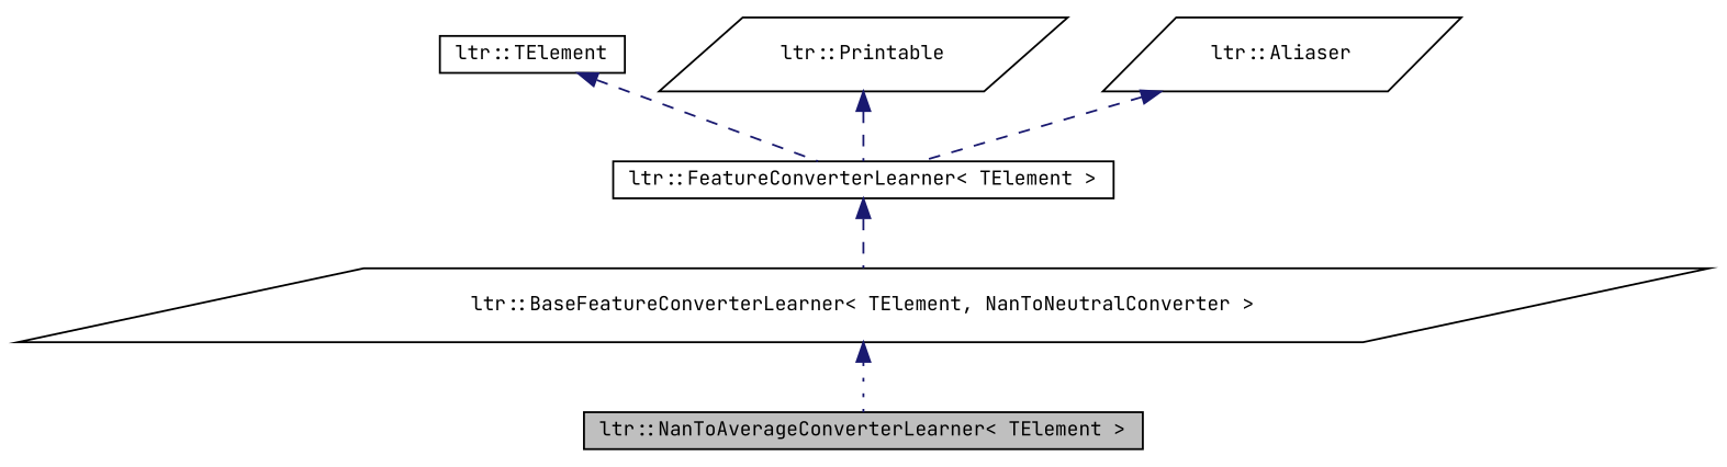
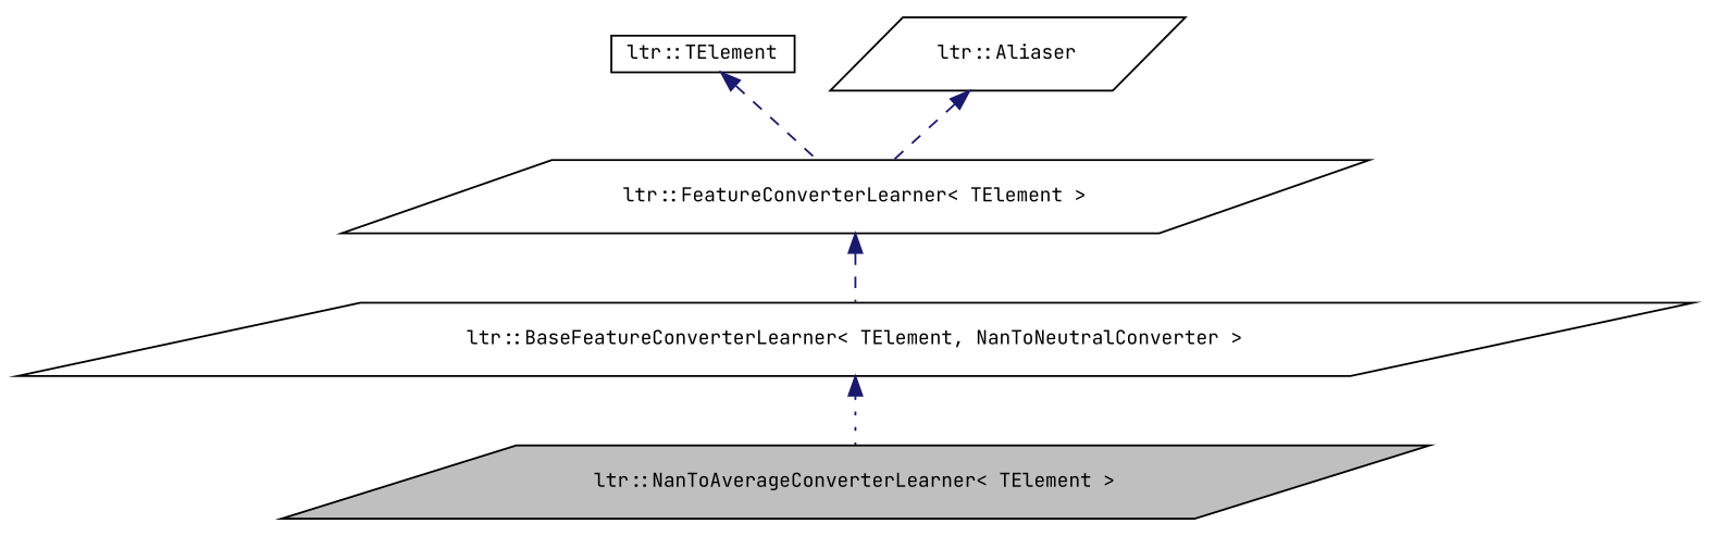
  digraph {
    fontname="JetBrains Mono"
    node [color=black fillcolor=white fontname="JetBrains Mono" fontsize=10 shape=parallelogram style=filled]
    edge [color=midnightblue dir=back fontname="JetBrains Mono" fontsize=10 labelfontname=Helvetica labelfontsize=10 style=dashed]
-   n1 [fillcolor=grey75 fontcolor=black height=0.2 label="ltr::NanToAverageConverterLearner\< TElement \>" shape=box width=0.4]
+   n1 [fillcolor=grey75 fontcolor=black height=0.2 label="ltr::NanToAverageConverterLearner\< TElement \>" width=0.4]
    n2 [height=0.2 label="ltr::BaseFeatureConverterLearner\< TElement, NanToNeutralConverter \>" width=0.4]
-   n3 [height=0.2 label="ltr::FeatureConverterLearner\< TElement \>" shape=box width=0.4]
+   n3 [height=0.2 label="ltr::FeatureConverterLearner\< TElement \>" width=0.4]
    n4 [height=0.2 label="ltr::TElement" shape=box width=0.4]
-   n5 [height=0.2 label="ltr::Printable" width=0.4]
    n6 [height=0.2 label="ltr::Aliaser" width=0.4]
    n2 -> n1 [style=dotted]
    n3 -> n2
    n4 -> n3
-   n5 -> n3
    n6 -> n3
  }
